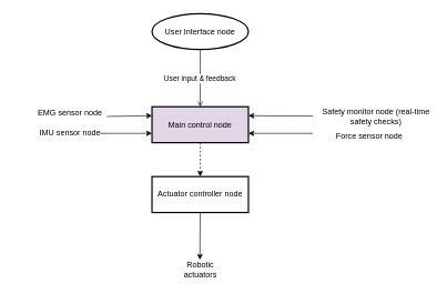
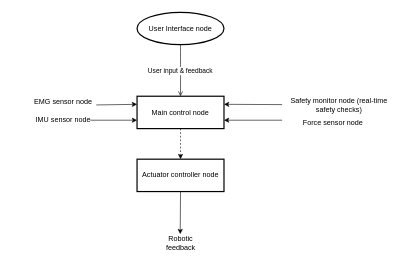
  <mxCell id="0" />
  <mxCell id="1" parent="0" />
  <mxCell id="2" value="User Interface node" style="ellipse;whiteSpace=wrap;strokeWidth=2;" parent="1" vertex="1"><mxGeometry x="228" y="20" width="145" height="54" as="geometry" /></mxCell>
  <mxCell id="3" value="User input &amp; feedback" style="curved=1;startArrow=none;endArrow=open;exitX=0.5;exitY=1;exitDx=0;exitDy=0;" parent="1" source="2" target="4" edge="1"><mxGeometry relative="1" as="geometry"><Array as="points" /><mxPoint x="298.653" y="158.347" as="targetPoint" /></mxGeometry></mxCell>
- <mxCell id="4" value="Main control node" style="whiteSpace=wrap;strokeWidth=2;fillColor=#e1d5e7;" vertex="1" parent="1"><mxGeometry x="228" y="160" width="145" height="54" as="geometry" /></mxCell>
+ <mxCell id="4" value="Main control node" style="whiteSpace=wrap;strokeWidth=2;" vertex="1" parent="1"><mxGeometry x="228" y="160" width="145" height="54" as="geometry" /></mxCell>
  <mxCell id="5" value="" style="endArrow=classic;html=1;rounded=0;entryX=0;entryY=0.25;entryDx=0;entryDy=0;" edge="1" parent="1" target="4"><mxGeometry width="50" height="50" relative="1" as="geometry"><mxPoint x="160" y="174.541" as="sourcePoint" /><mxPoint x="190" y="150" as="targetPoint" /></mxGeometry></mxCell>
  <mxCell id="6" value="" style="endArrow=classic;html=1;rounded=0;entryX=0;entryY=0.25;entryDx=0;entryDy=0;" edge="1" parent="1"><mxGeometry width="50" height="50" relative="1" as="geometry"><mxPoint x="150" y="200" as="sourcePoint" /><mxPoint x="228" y="200" as="targetPoint" /></mxGeometry></mxCell>
  <mxCell id="7" value="" style="endArrow=classic;html=1;rounded=0;entryX=1;entryY=0.25;entryDx=0;entryDy=0;" edge="1" parent="1" target="4"><mxGeometry width="50" height="50" relative="1" as="geometry"><mxPoint x="470" y="174" as="sourcePoint" /><mxPoint x="488" y="194" as="targetPoint" /></mxGeometry></mxCell>
  <mxCell id="8" value="" style="endArrow=classic;html=1;rounded=0;entryX=1;entryY=0.25;entryDx=0;entryDy=0;" edge="1" parent="1"><mxGeometry width="50" height="50" relative="1" as="geometry"><mxPoint x="470" y="200" as="sourcePoint" /><mxPoint x="373" y="200" as="targetPoint" /></mxGeometry></mxCell>
  <mxCell id="9" value="Actuator controller node" style="whiteSpace=wrap;strokeWidth=2;" vertex="1" parent="1"><mxGeometry x="228" y="265" width="145" height="54" as="geometry" /></mxCell>
  <mxCell id="10" value="" style="endArrow=classic;html=1;rounded=0;exitX=0.5;exitY=1;exitDx=0;exitDy=0;dashed=1;" edge="1" parent="1" source="4" target="9"><mxGeometry width="50" height="50" relative="1" as="geometry"><mxPoint x="420" y="370" as="sourcePoint" /><mxPoint x="470" y="320" as="targetPoint" /></mxGeometry></mxCell>
  <mxCell id="11" value="" style="endArrow=classic;html=1;rounded=0;exitX=0.5;exitY=1;exitDx=0;exitDy=0;" edge="1" parent="1" source="9"><mxGeometry width="50" height="50" relative="1" as="geometry"><mxPoint x="420" y="370" as="sourcePoint" /><mxPoint x="300" y="390" as="targetPoint" /></mxGeometry></mxCell>
- <mxCell id="12" value="Robotic actuators" style="text;html=1;align=center;verticalAlign=middle;whiteSpace=wrap;rounded=0;" vertex="1" parent="1"><mxGeometry x="270.5" y="390" width="60" height="30" as="geometry" /></mxCell>
+ <mxCell id="12" value="Robotic feedback" style="text;html=1;align=center;verticalAlign=middle;whiteSpace=wrap;rounded=0;" vertex="1" parent="1"><mxGeometry x="270.5" y="390" width="60" height="30" as="geometry" /></mxCell>
  <mxCell id="13" value="Force sensor node" style="text;html=1;align=center;verticalAlign=middle;whiteSpace=wrap;rounded=0;" vertex="1" parent="1"><mxGeometry x="470" y="190" width="170" height="30" as="geometry" /></mxCell>
  <mxCell id="14" value="Safety monitor node (real-time safety checks)" style="text;html=1;align=center;verticalAlign=middle;whiteSpace=wrap;rounded=0;" vertex="1" parent="1"><mxGeometry x="480" y="160" width="170" height="30" as="geometry" /></mxCell>
  <mxCell id="15" value="EMG sensor node" style="text;html=1;align=center;verticalAlign=middle;whiteSpace=wrap;rounded=0;" vertex="1" parent="1"><mxGeometry x="20" y="154" width="170" height="30" as="geometry" /></mxCell>
  <mxCell id="16" value="IMU sensor node" style="text;html=1;align=center;verticalAlign=middle;whiteSpace=wrap;rounded=0;" vertex="1" parent="1"><mxGeometry x="20" y="184" width="170" height="30" as="geometry" /></mxCell>
